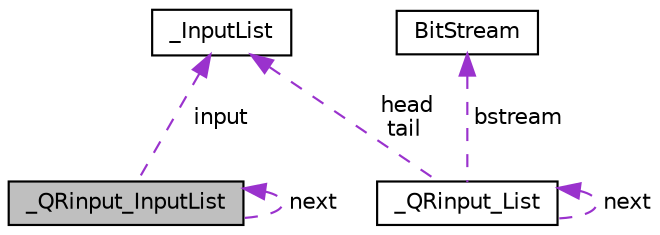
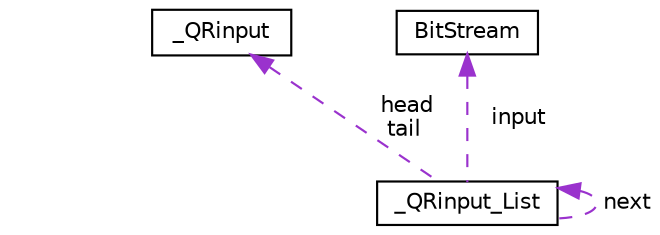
  digraph {
    node [color=black fillcolor=white fontname=Helvetica fontsize=10 shape=record style=filled]
    edge [color=darkorchid3 dir=back fontname=Helvetica fontsize=10 labelfontname=Helvetica labelfontsize=10 style=dashed]
-   n1 [fillcolor=grey75 fontcolor=black height=0.2 label=_QRinput_InputList width=0.4]
-   n2 [height=0.2 label=_InputList width=0.4]
+   n2 [height=0.2 label=_QRinput width=0.4]
    n3 [height=0.2 label=_QRinput_List width=0.4]
    n4 [height=0.2 label=BitStream width=0.4]
-   n1 -> n1 [label=" next"]
-   n2 -> n1 [label=" input"]
    n2 -> n3 [label=" head\ntail"]
    n3 -> n3 [label=" next"]
-   n4 -> n3 [label=" bstream"]
+   n4 -> n3 [label=" input"]
  }
